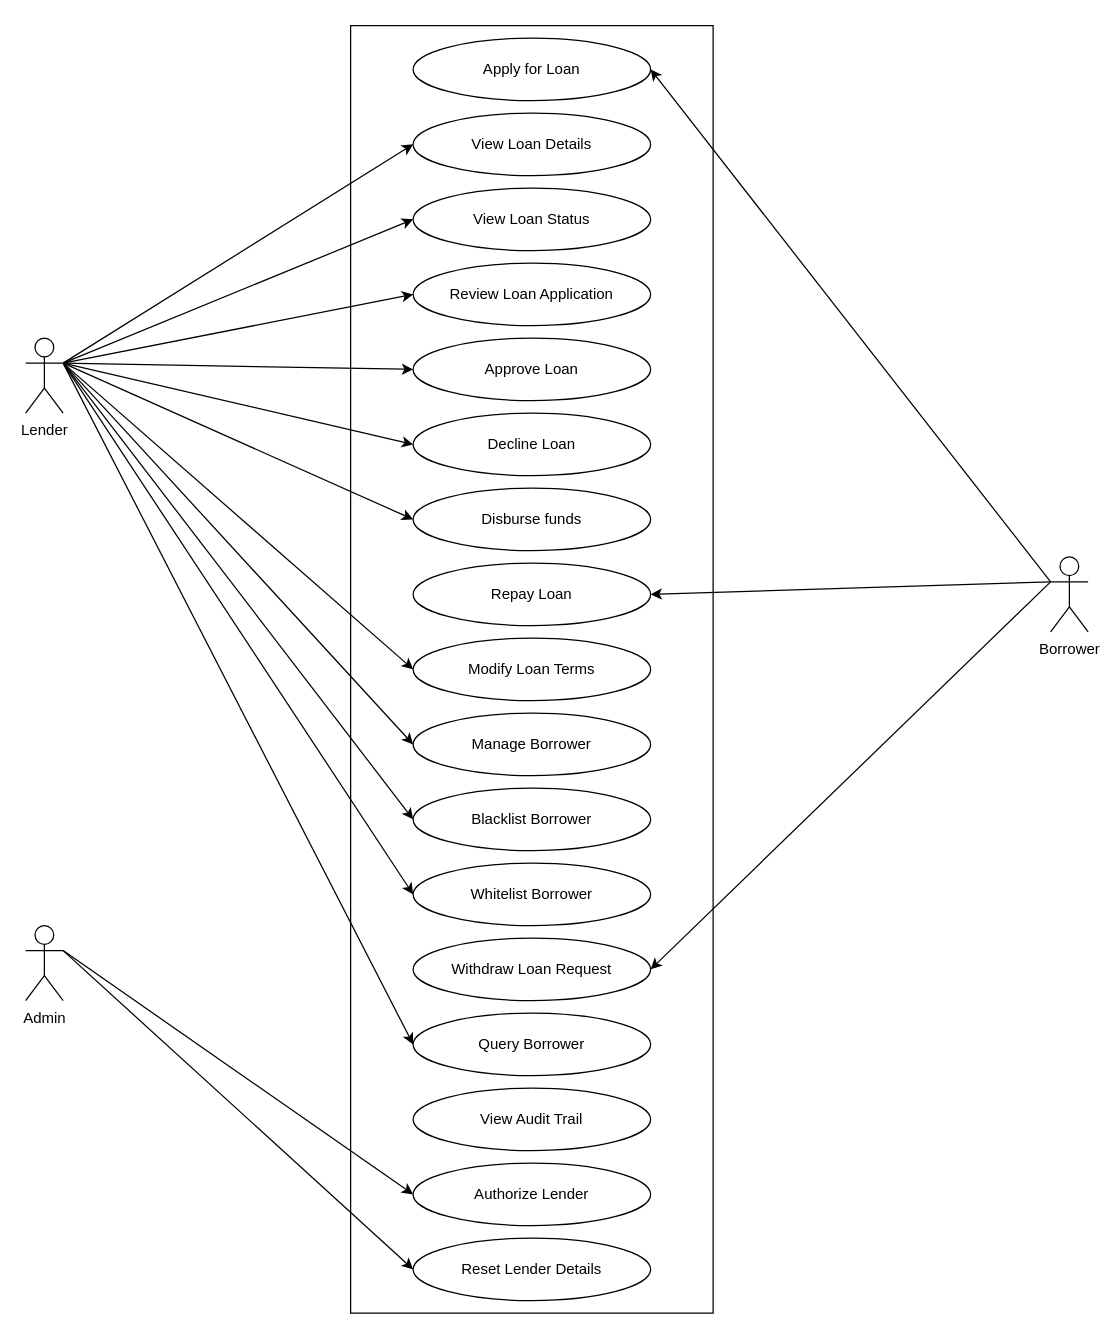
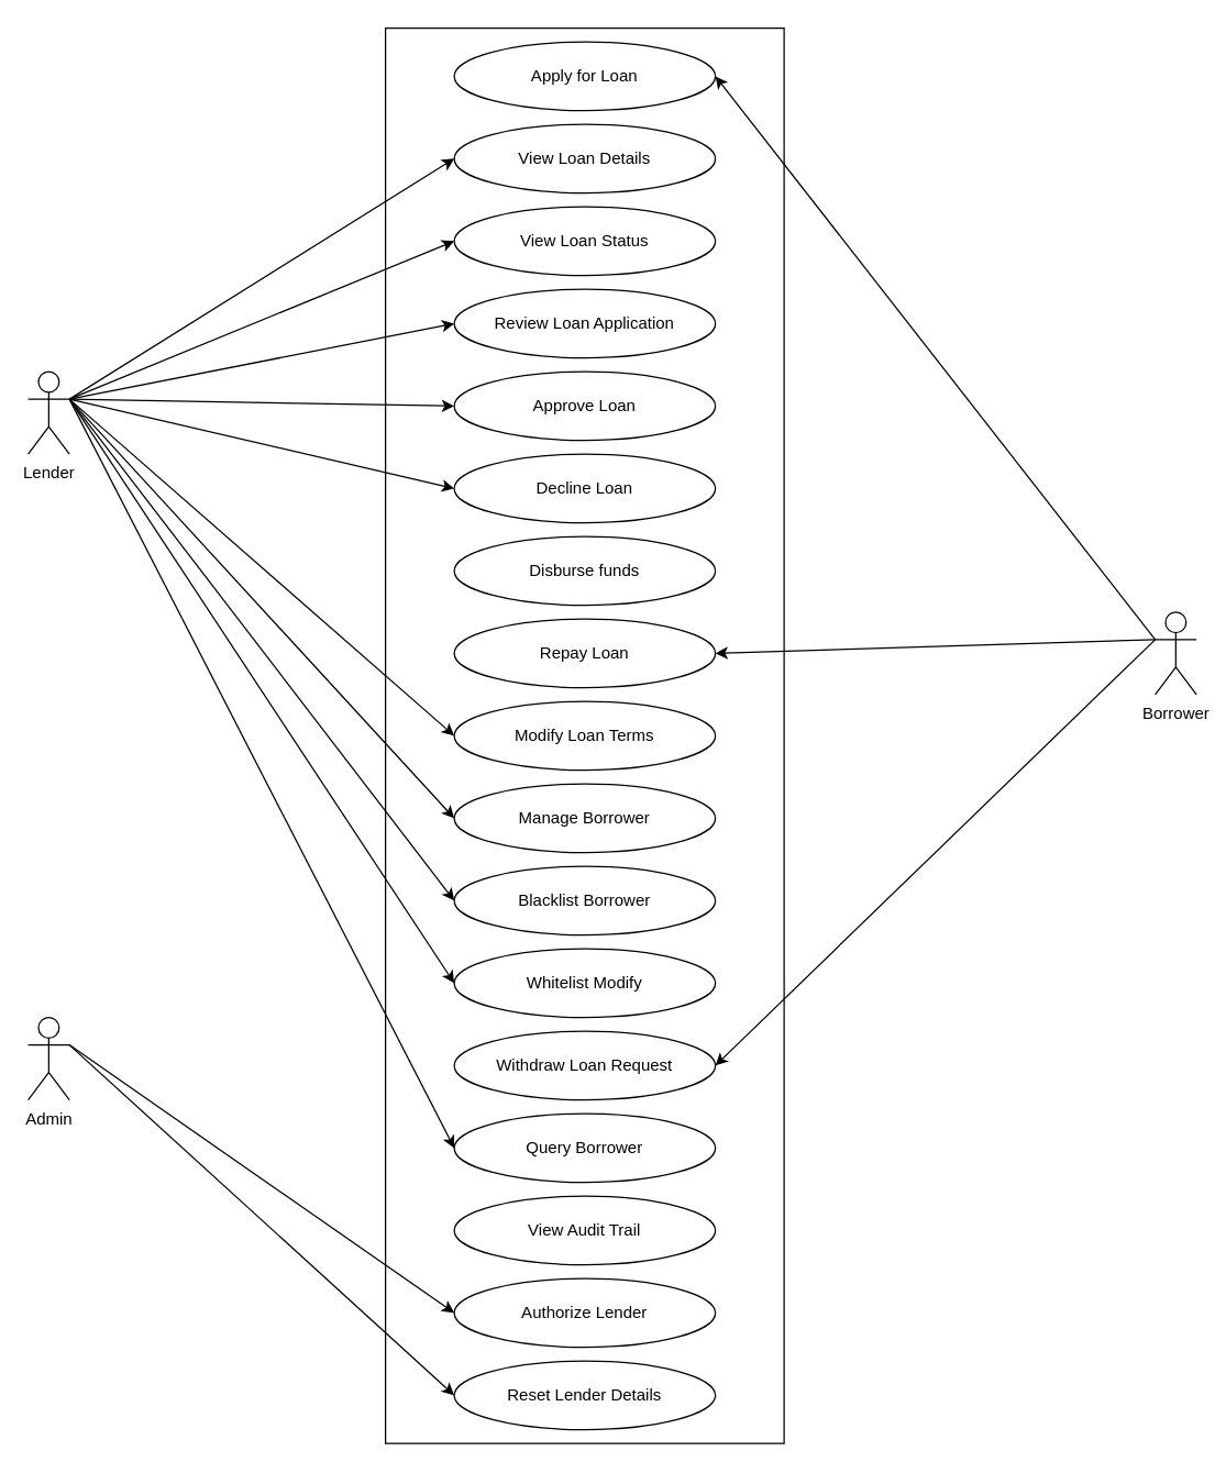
  <mxCell id="0" />
  <mxCell id="1" parent="0" />
  <mxCell id="2" value="Admin" style="shape=umlActor;verticalLabelPosition=bottom;verticalAlign=top;html=1;outlineConnect=0;" vertex="1" parent="1"><mxGeometry x="20" y="740" width="30" height="60" as="geometry" /></mxCell>
  <mxCell id="3" value="Lender" style="shape=umlActor;verticalLabelPosition=bottom;verticalAlign=top;html=1;outlineConnect=0;" vertex="1" parent="1"><mxGeometry x="20" y="270" width="30" height="60" as="geometry" /></mxCell>
  <mxCell id="4" value="Borrower" style="shape=umlActor;verticalLabelPosition=bottom;verticalAlign=top;html=1;outlineConnect=0;" vertex="1" parent="1"><mxGeometry x="840" y="445" width="30" height="60" as="geometry" /></mxCell>
  <mxCell id="5" value="" style="rounded=0;whiteSpace=wrap;html=1;" vertex="1" parent="1"><mxGeometry x="280" y="20" width="290" height="1030" as="geometry" /></mxCell>
  <mxCell id="6" value="Review Loan Application" style="ellipse;whiteSpace=wrap;html=1;" vertex="1" parent="1"><mxGeometry x="330" y="210" width="190" height="50" as="geometry" /></mxCell>
  <mxCell id="7" value="Approve Loan" style="ellipse;whiteSpace=wrap;html=1;" vertex="1" parent="1"><mxGeometry x="330" y="270" width="190" height="50" as="geometry" /></mxCell>
  <mxCell id="8" value="Decline Loan" style="ellipse;whiteSpace=wrap;html=1;" vertex="1" parent="1"><mxGeometry x="330" y="330" width="190" height="50" as="geometry" /></mxCell>
  <mxCell id="9" value="Disburse funds" style="ellipse;whiteSpace=wrap;html=1;" vertex="1" parent="1"><mxGeometry x="330" y="390" width="190" height="50" as="geometry" /></mxCell>
  <mxCell id="10" value="Repay Loan" style="ellipse;whiteSpace=wrap;html=1;" vertex="1" parent="1"><mxGeometry x="330" y="450" width="190" height="50" as="geometry" /></mxCell>
  <mxCell id="11" value="Modify Loan Terms" style="ellipse;whiteSpace=wrap;html=1;" vertex="1" parent="1"><mxGeometry x="330" y="510" width="190" height="50" as="geometry" /></mxCell>
  <mxCell id="12" value="Manage Borrower" style="ellipse;whiteSpace=wrap;html=1;" vertex="1" parent="1"><mxGeometry x="330" y="570" width="190" height="50" as="geometry" /></mxCell>
  <mxCell id="13" value="Blacklist Borrower" style="ellipse;whiteSpace=wrap;html=1;" vertex="1" parent="1"><mxGeometry x="330" y="630" width="190" height="50" as="geometry" /></mxCell>
  <mxCell id="14" value="View Audit Trail" style="ellipse;whiteSpace=wrap;html=1;" vertex="1" parent="1"><mxGeometry x="330" y="870" width="190" height="50" as="geometry" /></mxCell>
  <mxCell id="15" value="View Loan Status" style="ellipse;whiteSpace=wrap;html=1;" vertex="1" parent="1"><mxGeometry x="330" y="150" width="190" height="50" as="geometry" /></mxCell>
  <mxCell id="16" value="View Loan Details" style="ellipse;whiteSpace=wrap;html=1;" vertex="1" parent="1"><mxGeometry x="330" y="90" width="190" height="50" as="geometry" /></mxCell>
  <mxCell id="17" value="Query Borrower" style="ellipse;whiteSpace=wrap;html=1;" vertex="1" parent="1"><mxGeometry x="330" y="810" width="190" height="50" as="geometry" /></mxCell>
  <mxCell id="18" value="Apply for Loan" style="ellipse;whiteSpace=wrap;html=1;" vertex="1" parent="1"><mxGeometry x="330" y="30" width="190" height="50" as="geometry" /></mxCell>
  <mxCell id="19" value="Withdraw Loan Request" style="ellipse;whiteSpace=wrap;html=1;" vertex="1" parent="1"><mxGeometry x="330" y="750" width="190" height="50" as="geometry" /></mxCell>
- <mxCell id="20" value="Whitelist Borrower" style="ellipse;whiteSpace=wrap;html=1;" vertex="1" parent="1"><mxGeometry x="330" y="690" width="190" height="50" as="geometry" /></mxCell>
+ <mxCell id="20" value="Whitelist Modify" style="ellipse;whiteSpace=wrap;html=1;" vertex="1" parent="1"><mxGeometry x="330" y="690" width="190" height="50" as="geometry" /></mxCell>
  <mxCell id="21" value="Authorize Lender" style="ellipse;whiteSpace=wrap;html=1;" vertex="1" parent="1"><mxGeometry x="330" y="930" width="190" height="50" as="geometry" /></mxCell>
  <mxCell id="22" value="Reset Lender Details" style="ellipse;whiteSpace=wrap;html=1;" vertex="1" parent="1"><mxGeometry x="330" y="990" width="190" height="50" as="geometry" /></mxCell>
  <mxCell id="23" value="" style="endArrow=classic;html=1;rounded=0;entryX=1;entryY=0.5;entryDx=0;entryDy=0;exitX=0;exitY=0.333;exitDx=0;exitDy=0;exitPerimeter=0;" edge="1" parent="1" source="4" target="18"><mxGeometry width="50" height="50" relative="1" as="geometry"><mxPoint x="700" y="270" as="sourcePoint" /><mxPoint x="750" y="220" as="targetPoint" /></mxGeometry></mxCell>
  <mxCell id="24" value="" style="endArrow=classic;html=1;rounded=0;exitX=1;exitY=0.333;exitDx=0;exitDy=0;exitPerimeter=0;entryX=0;entryY=0.5;entryDx=0;entryDy=0;" edge="1" parent="1" source="3" target="16"><mxGeometry width="50" height="50" relative="1" as="geometry"><mxPoint x="100" y="280" as="sourcePoint" /><mxPoint x="150" y="230" as="targetPoint" /></mxGeometry></mxCell>
  <mxCell id="25" value="" style="endArrow=classic;html=1;rounded=0;exitX=1;exitY=0.333;exitDx=0;exitDy=0;exitPerimeter=0;entryX=0;entryY=0.5;entryDx=0;entryDy=0;" edge="1" parent="1" source="3" target="15"><mxGeometry width="50" height="50" relative="1" as="geometry"><mxPoint x="100" y="380" as="sourcePoint" /><mxPoint x="150" y="330" as="targetPoint" /></mxGeometry></mxCell>
  <mxCell id="26" value="" style="endArrow=classic;html=1;rounded=0;entryX=0;entryY=0.5;entryDx=0;entryDy=0;" edge="1" parent="1" target="6"><mxGeometry width="50" height="50" relative="1" as="geometry"><mxPoint x="50" y="290" as="sourcePoint" /><mxPoint x="170" y="360" as="targetPoint" /></mxGeometry></mxCell>
  <mxCell id="27" value="" style="endArrow=classic;html=1;rounded=0;exitX=1;exitY=0.333;exitDx=0;exitDy=0;exitPerimeter=0;entryX=0;entryY=0.5;entryDx=0;entryDy=0;" edge="1" parent="1" source="3" target="7"><mxGeometry width="50" height="50" relative="1" as="geometry"><mxPoint x="30" y="470" as="sourcePoint" /><mxPoint x="80" y="420" as="targetPoint" /></mxGeometry></mxCell>
  <mxCell id="28" value="" style="endArrow=classic;html=1;rounded=0;entryX=0;entryY=0.5;entryDx=0;entryDy=0;" edge="1" parent="1" target="8"><mxGeometry width="50" height="50" relative="1" as="geometry"><mxPoint x="50" y="290" as="sourcePoint" /><mxPoint x="240" y="440" as="targetPoint" /></mxGeometry></mxCell>
- <mxCell id="29" value="" style="endArrow=classic;html=1;rounded=0;entryX=0;entryY=0.5;entryDx=0;entryDy=0;exitX=1;exitY=0.333;exitDx=0;exitDy=0;exitPerimeter=0;" edge="1" parent="1" source="3" target="9"><mxGeometry width="50" height="50" relative="1" as="geometry"><mxPoint x="100" y="370" as="sourcePoint" /><mxPoint x="120" y="430" as="targetPoint" /></mxGeometry></mxCell>
  <mxCell id="30" value="" style="endArrow=classic;html=1;rounded=0;exitX=1;exitY=0.333;exitDx=0;exitDy=0;exitPerimeter=0;entryX=0;entryY=0.5;entryDx=0;entryDy=0;" edge="1" parent="1" source="3" target="11"><mxGeometry width="50" height="50" relative="1" as="geometry"><mxPoint x="110" y="540" as="sourcePoint" /><mxPoint x="160" y="490" as="targetPoint" /></mxGeometry></mxCell>
  <mxCell id="31" value="" style="endArrow=classic;html=1;rounded=0;entryX=0;entryY=0.5;entryDx=0;entryDy=0;exitX=1;exitY=0.333;exitDx=0;exitDy=0;exitPerimeter=0;" edge="1" parent="1" source="3" target="12"><mxGeometry width="50" height="50" relative="1" as="geometry"><mxPoint x="40" y="630" as="sourcePoint" /><mxPoint x="90" y="580" as="targetPoint" /></mxGeometry></mxCell>
  <mxCell id="32" value="" style="endArrow=classic;html=1;rounded=0;exitX=0;exitY=0.333;exitDx=0;exitDy=0;exitPerimeter=0;entryX=1;entryY=0.5;entryDx=0;entryDy=0;" edge="1" parent="1" source="4" target="10"><mxGeometry width="50" height="50" relative="1" as="geometry"><mxPoint x="640" y="590" as="sourcePoint" /><mxPoint x="690" y="540" as="targetPoint" /></mxGeometry></mxCell>
  <mxCell id="33" value="" style="endArrow=classic;html=1;rounded=0;entryX=0;entryY=0.5;entryDx=0;entryDy=0;exitX=1;exitY=0.333;exitDx=0;exitDy=0;exitPerimeter=0;" edge="1" parent="1" source="2" target="22"><mxGeometry width="50" height="50" relative="1" as="geometry"><mxPoint x="80" y="980" as="sourcePoint" /><mxPoint x="130" y="930" as="targetPoint" /></mxGeometry></mxCell>
  <mxCell id="34" value="" style="endArrow=classic;html=1;rounded=0;exitX=1;exitY=0.333;exitDx=0;exitDy=0;exitPerimeter=0;entryX=0;entryY=0.5;entryDx=0;entryDy=0;" edge="1" parent="1" source="2" target="21"><mxGeometry width="50" height="50" relative="1" as="geometry"><mxPoint x="80" y="750" as="sourcePoint" /><mxPoint x="130" y="700" as="targetPoint" /></mxGeometry></mxCell>
  <mxCell id="35" value="" style="endArrow=classic;html=1;rounded=0;exitX=1;exitY=0.333;exitDx=0;exitDy=0;exitPerimeter=0;entryX=0;entryY=0.5;entryDx=0;entryDy=0;" edge="1" parent="1" source="3" target="13"><mxGeometry width="50" height="50" relative="1" as="geometry"><mxPoint x="170" y="580" as="sourcePoint" /><mxPoint x="220" y="530" as="targetPoint" /></mxGeometry></mxCell>
  <mxCell id="36" value="" style="endArrow=classic;html=1;rounded=0;exitX=1;exitY=0.333;exitDx=0;exitDy=0;exitPerimeter=0;entryX=0;entryY=0.5;entryDx=0;entryDy=0;" edge="1" parent="1" source="3" target="20"><mxGeometry width="50" height="50" relative="1" as="geometry"><mxPoint x="100" y="620" as="sourcePoint" /><mxPoint x="150" y="570" as="targetPoint" /></mxGeometry></mxCell>
  <mxCell id="37" value="" style="endArrow=classic;html=1;rounded=0;exitX=0;exitY=0.333;exitDx=0;exitDy=0;exitPerimeter=0;entryX=1;entryY=0.5;entryDx=0;entryDy=0;" edge="1" parent="1" source="4" target="19"><mxGeometry width="50" height="50" relative="1" as="geometry"><mxPoint x="650" y="660" as="sourcePoint" /><mxPoint x="700" y="610" as="targetPoint" /></mxGeometry></mxCell>
  <mxCell id="38" value="" style="endArrow=classic;html=1;rounded=0;entryX=0;entryY=0.5;entryDx=0;entryDy=0;exitX=1;exitY=0.333;exitDx=0;exitDy=0;exitPerimeter=0;" edge="1" parent="1" source="3" target="17"><mxGeometry width="50" height="50" relative="1" as="geometry"><mxPoint x="420" y="870" as="sourcePoint" /><mxPoint x="470" y="820" as="targetPoint" /></mxGeometry></mxCell>
